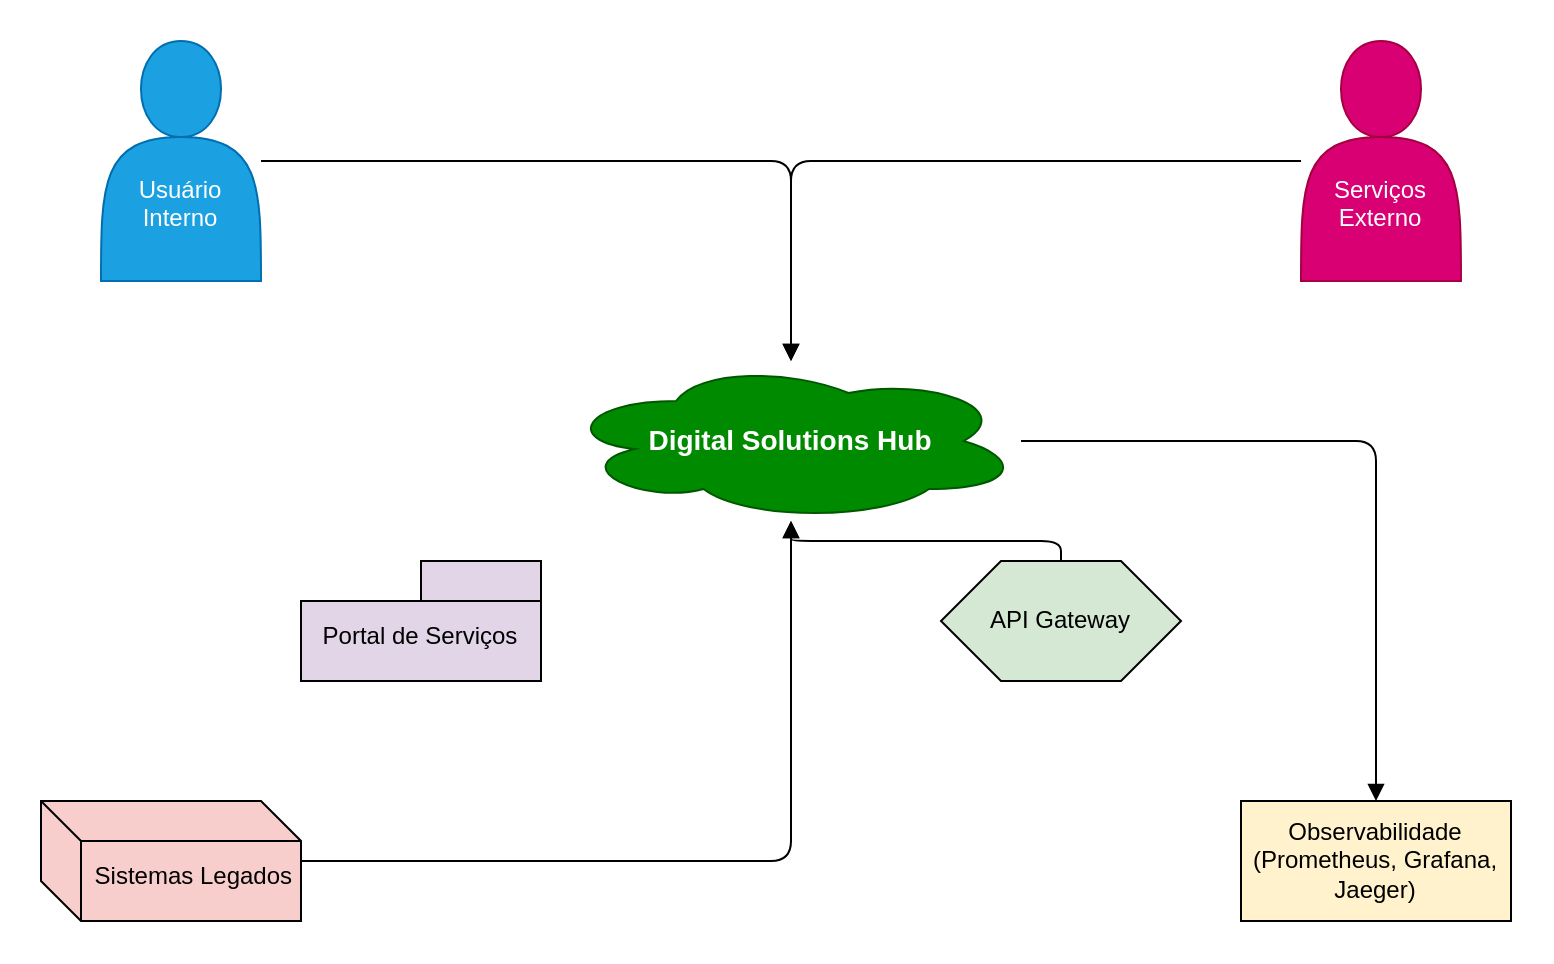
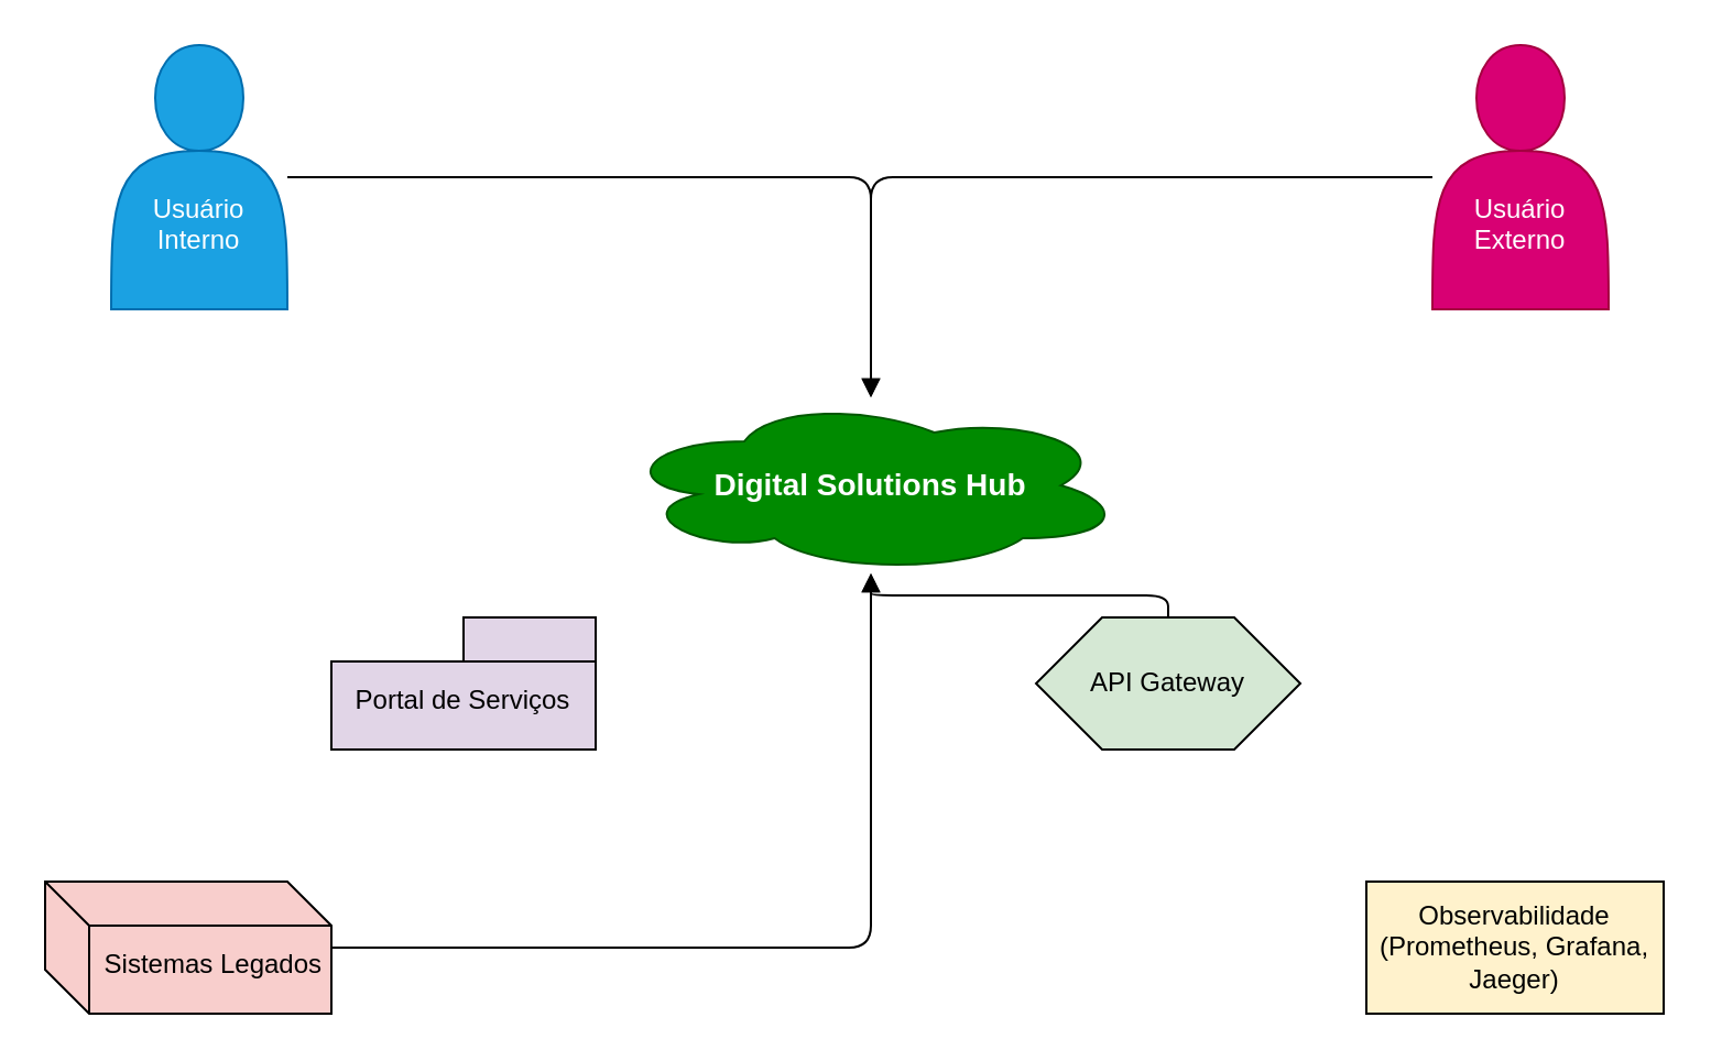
  <mxCell id="0" />
  <mxCell id="1" parent="0" />
  <mxCell id="2" value="&lt;div&gt;Digital Solutions Hub&lt;/div&gt;" style="shape=cloud;whiteSpace=wrap;html=1;fillColor=#008a00;fontSize=14;fontStyle=1;fontColor=#ffffff;strokeColor=#005700;" parent="1" vertex="1"><mxGeometry x="280" y="180" width="230" height="80" as="geometry" /></mxCell>
  <mxCell id="3" value="&lt;div&gt;&lt;br&gt;&lt;/div&gt;&lt;div&gt;&lt;br&gt;&lt;/div&gt;&lt;div&gt;&lt;br&gt;&lt;/div&gt;Usuário Interno" style="shape=actor;whiteSpace=wrap;html=1;fillColor=#1ba1e2;fontColor=#ffffff;strokeColor=#006EAF;" parent="1" vertex="1"><mxGeometry x="50" y="20" width="80" height="120" as="geometry" /></mxCell>
  <mxCell id="4" style="edgeStyle=orthogonalEdgeStyle;endArrow=block;" parent="1" source="3" target="2" edge="1"><mxGeometry relative="1" as="geometry" /></mxCell>
- <mxCell id="5" value="&lt;div&gt;&lt;br&gt;&lt;/div&gt;&lt;div&gt;&lt;br&gt;&lt;/div&gt;&lt;div&gt;&lt;br&gt;&lt;/div&gt;Serviços Externo" style="shape=actor;whiteSpace=wrap;html=1;fillColor=#d80073;fontColor=#ffffff;strokeColor=#A50040;" parent="1" vertex="1"><mxGeometry x="650" y="20" width="80" height="120" as="geometry" /></mxCell>
+ <mxCell id="5" value="&lt;div&gt;&lt;br&gt;&lt;/div&gt;&lt;div&gt;&lt;br&gt;&lt;/div&gt;&lt;div&gt;&lt;br&gt;&lt;/div&gt;Usuário Externo" style="shape=actor;whiteSpace=wrap;html=1;fillColor=#d80073;fontColor=#ffffff;strokeColor=#A50040;" parent="1" vertex="1"><mxGeometry x="650" y="20" width="80" height="120" as="geometry" /></mxCell>
  <mxCell id="6" style="edgeStyle=orthogonalEdgeStyle;endArrow=block;" parent="1" source="5" target="2" edge="1"><mxGeometry relative="1" as="geometry" /></mxCell>
  <mxCell id="7" value="&lt;div&gt;&lt;br&gt;&lt;/div&gt;&lt;div&gt;&lt;span style=&quot;background-color: transparent; color: light-dark(rgb(0, 0, 0), rgb(255, 255, 255));&quot;&gt;Portal de Serviços&lt;/span&gt;&lt;/div&gt;" style="shape=folder;whiteSpace=wrap;html=1;fillColor=#E1D5E7;" parent="1" vertex="1"><mxGeometry x="150" y="280" width="120" height="60" as="geometry" /></mxCell>
  <mxCell id="8" value="API Gateway" style="shape=hexagon;whiteSpace=wrap;html=1;fillColor=#D5E8D4;" parent="1" vertex="1"><mxGeometry x="470" y="280" width="120" height="60" as="geometry" /></mxCell>
  <mxCell id="9" style="edgeStyle=orthogonalEdgeStyle;endArrow=block;" parent="1" source="8" target="2" edge="1"><mxGeometry relative="1" as="geometry" /></mxCell>
  <mxCell id="10" value="&amp;nbsp; &amp;nbsp; &amp;nbsp; &amp;nbsp;&lt;div&gt;&amp;nbsp; &amp;nbsp; &amp;nbsp; &amp;nbsp;Sistemas Legados&lt;/div&gt;" style="shape=cube;whiteSpace=wrap;html=1;fillColor=#F8CECC;" parent="1" vertex="1"><mxGeometry x="20" y="400" width="130" height="60" as="geometry" /></mxCell>
  <mxCell id="11" style="edgeStyle=orthogonalEdgeStyle;endArrow=block;" parent="1" source="10" target="2" edge="1"><mxGeometry relative="1" as="geometry" /></mxCell>
  <mxCell id="12" value="Observabilidade (Prometheus, Grafana, Jaeger)" style="shape=database;whiteSpace=wrap;html=1;fillColor=#FFF2CC;" parent="1" vertex="1"><mxGeometry x="620" y="400" width="135" height="60" as="geometry" /></mxCell>
- <mxCell id="13" style="edgeStyle=orthogonalEdgeStyle;endArrow=block;" parent="1" source="2" target="12" edge="1"><mxGeometry relative="1" as="geometry" /></mxCell>
